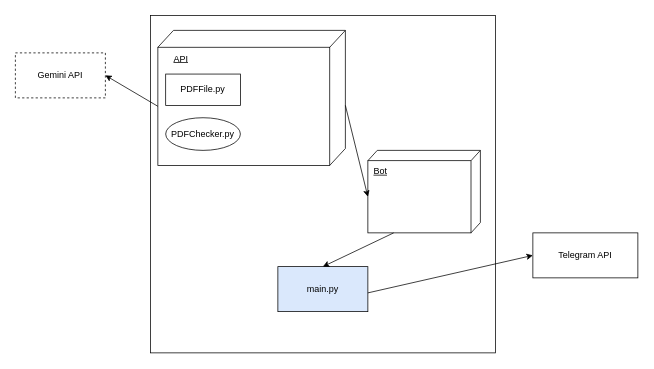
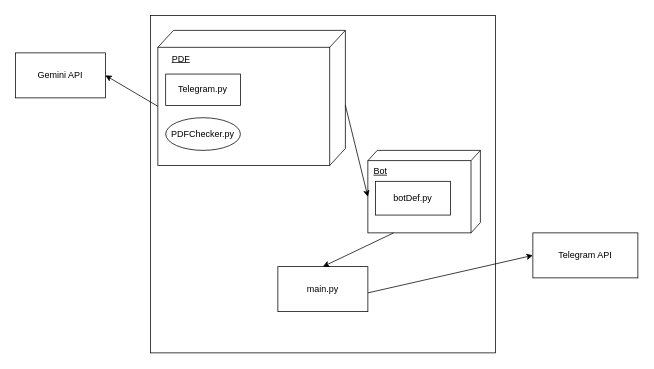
  <mxCell id="0" />
  <mxCell id="1" parent="0" />
  <mxCell id="2" value="" style="rounded=0;whiteSpace=wrap;html=1;" vertex="1" parent="1"><mxGeometry x="200" y="20" width="460" height="450" as="geometry" /></mxCell>
  <mxCell id="3" value="" style="group" vertex="1" connectable="0" parent="1"><mxGeometry x="210" y="40" width="250" height="180" as="geometry" /></mxCell>
  <mxCell id="4" value="" style="rounded=0;whiteSpace=wrap;html=1;" vertex="1" parent="3"><mxGeometry y="22.5" width="229.167" height="157.5" as="geometry" /></mxCell>
  <mxCell id="5" value="" style="endArrow=none;html=1;rounded=0;" edge="1" parent="3"><mxGeometry width="50" height="50" relative="1" as="geometry"><mxPoint y="22.5" as="sourcePoint" /><mxPoint x="20.833" as="targetPoint" /></mxGeometry></mxCell>
  <mxCell id="6" value="" style="endArrow=none;html=1;rounded=0;exitX=1;exitY=0;exitDx=0;exitDy=0;" edge="1" parent="3" source="4"><mxGeometry width="50" height="50" relative="1" as="geometry"><mxPoint x="145.833" y="112.5" as="sourcePoint" /><mxPoint x="250.0" as="targetPoint" /></mxGeometry></mxCell>
  <mxCell id="7" value="" style="endArrow=none;html=1;rounded=0;" edge="1" parent="3"><mxGeometry width="50" height="50" relative="1" as="geometry"><mxPoint x="229.167" y="180" as="sourcePoint" /><mxPoint x="250.0" y="157.5" as="targetPoint" /></mxGeometry></mxCell>
  <mxCell id="8" value="" style="endArrow=none;html=1;rounded=0;" edge="1" parent="3"><mxGeometry width="50" height="50" relative="1" as="geometry"><mxPoint x="20.833" as="sourcePoint" /><mxPoint x="250.0" as="targetPoint" /></mxGeometry></mxCell>
  <mxCell id="9" value="" style="endArrow=none;html=1;rounded=0;" edge="1" parent="3"><mxGeometry width="50" height="50" relative="1" as="geometry"><mxPoint x="250.0" y="157.5" as="sourcePoint" /><mxPoint x="250.0" as="targetPoint" /></mxGeometry></mxCell>
- <mxCell id="10" value="&lt;u&gt;API&lt;/u&gt;" style="text;html=1;align=center;verticalAlign=middle;whiteSpace=wrap;rounded=0;" vertex="1" parent="3"><mxGeometry x="-15.625" y="15.0" width="93.75" height="45" as="geometry" /></mxCell>
- <mxCell id="11" value="PDFFile.py" style="rounded=0;whiteSpace=wrap;html=1;" vertex="1" parent="3"><mxGeometry x="10.42" y="58.24" width="99.58" height="41.76" as="geometry" /></mxCell>
+ <mxCell id="10" value="&lt;u&gt;PDF&lt;/u&gt;" style="text;html=1;align=center;verticalAlign=middle;whiteSpace=wrap;rounded=0;" vertex="1" parent="3"><mxGeometry x="-15.625" y="15.0" width="93.75" height="45" as="geometry" /></mxCell>
+ <mxCell id="11" value="Telegram.py" style="rounded=0;whiteSpace=wrap;html=1;" vertex="1" parent="3"><mxGeometry x="10.42" y="58.24" width="99.58" height="41.76" as="geometry" /></mxCell>
  <mxCell id="12" value="PDFChecker.py" style="ellipse;whiteSpace=wrap;html=1;" vertex="1" parent="3"><mxGeometry x="10.42" y="116.47" width="99.58" height="43.53" as="geometry" /></mxCell>
  <mxCell id="13" value="" style="group" vertex="1" connectable="0" parent="1"><mxGeometry x="490" y="200" width="150" height="110" as="geometry" /></mxCell>
  <mxCell id="14" value="" style="rounded=0;whiteSpace=wrap;html=1;" vertex="1" parent="13"><mxGeometry y="13.75" width="137.5" height="96.25" as="geometry" /></mxCell>
  <mxCell id="15" value="" style="endArrow=none;html=1;rounded=0;" edge="1" parent="13"><mxGeometry width="50" height="50" relative="1" as="geometry"><mxPoint y="13.75" as="sourcePoint" /><mxPoint x="12.5" as="targetPoint" /></mxGeometry></mxCell>
  <mxCell id="16" value="" style="endArrow=none;html=1;rounded=0;exitX=1;exitY=0;exitDx=0;exitDy=0;" edge="1" parent="13" source="14"><mxGeometry width="50" height="50" relative="1" as="geometry"><mxPoint x="87.5" y="68.75" as="sourcePoint" /><mxPoint x="150" as="targetPoint" /></mxGeometry></mxCell>
  <mxCell id="17" value="" style="endArrow=none;html=1;rounded=0;" edge="1" parent="13"><mxGeometry width="50" height="50" relative="1" as="geometry"><mxPoint x="137.5" y="110" as="sourcePoint" /><mxPoint x="150" y="96.25" as="targetPoint" /></mxGeometry></mxCell>
  <mxCell id="18" value="" style="endArrow=none;html=1;rounded=0;" edge="1" parent="13"><mxGeometry width="50" height="50" relative="1" as="geometry"><mxPoint x="12.5" as="sourcePoint" /><mxPoint x="150" as="targetPoint" /></mxGeometry></mxCell>
  <mxCell id="19" value="" style="endArrow=none;html=1;rounded=0;" edge="1" parent="13"><mxGeometry width="50" height="50" relative="1" as="geometry"><mxPoint x="150" y="96.25" as="sourcePoint" /><mxPoint x="150" as="targetPoint" /></mxGeometry></mxCell>
  <mxCell id="20" value="&lt;u&gt;Bot&lt;/u&gt;" style="text;html=1;align=center;verticalAlign=middle;whiteSpace=wrap;rounded=0;" vertex="1" parent="13"><mxGeometry x="-8.333" y="13.75" width="50" height="27.5" as="geometry" /></mxCell>
- <mxCell id="22" value="main.py" style="rounded=0;whiteSpace=wrap;html=1;fillColor=#dae8fc;" vertex="1" parent="1"><mxGeometry x="370" y="355" width="120" height="60" as="geometry" /></mxCell>
+ <mxCell id="21" value="botDef.py" style="rounded=0;whiteSpace=wrap;html=1;" vertex="1" parent="13"><mxGeometry x="10" y="41.25" width="100" height="45" as="geometry" /></mxCell>
+ <mxCell id="22" value="main.py" style="rounded=0;whiteSpace=wrap;html=1;" vertex="1" parent="1"><mxGeometry x="370" y="355" width="120" height="60" as="geometry" /></mxCell>
  <mxCell id="23" value="" style="endArrow=classic;html=1;rounded=0;entryX=0;entryY=0.5;entryDx=0;entryDy=0;" edge="1" parent="1" target="14"><mxGeometry width="50" height="50" relative="1" as="geometry"><mxPoint x="460" y="140" as="sourcePoint" /><mxPoint x="510" y="90" as="targetPoint" /></mxGeometry></mxCell>
  <mxCell id="24" value="" style="endArrow=classic;html=1;rounded=0;entryX=0.5;entryY=0;entryDx=0;entryDy=0;exitX=0.25;exitY=1;exitDx=0;exitDy=0;" edge="1" parent="1" source="14" target="22"><mxGeometry width="50" height="50" relative="1" as="geometry"><mxPoint x="540" y="410" as="sourcePoint" /><mxPoint x="590" y="360" as="targetPoint" /></mxGeometry></mxCell>
  <mxCell id="25" value="Telegram API" style="rounded=0;whiteSpace=wrap;html=1;" vertex="1" parent="1"><mxGeometry x="710" y="310" width="140" height="60" as="geometry" /></mxCell>
  <mxCell id="26" value="" style="endArrow=classic;html=1;rounded=0;entryX=0;entryY=0.5;entryDx=0;entryDy=0;" edge="1" parent="1" target="25"><mxGeometry width="50" height="50" relative="1" as="geometry"><mxPoint x="490" y="390" as="sourcePoint" /><mxPoint x="540" y="340" as="targetPoint" /></mxGeometry></mxCell>
- <mxCell id="27" value="Gemini API" style="rounded=0;whiteSpace=wrap;html=1;dashed=1;" vertex="1" parent="1"><mxGeometry x="20" y="70" width="120" height="60" as="geometry" /></mxCell>
+ <mxCell id="27" value="Gemini API" style="rounded=0;whiteSpace=wrap;html=1;" vertex="1" parent="1"><mxGeometry x="20" y="70" width="120" height="60" as="geometry" /></mxCell>
  <mxCell id="28" value="" style="endArrow=classic;html=1;rounded=0;entryX=1;entryY=0.5;entryDx=0;entryDy=0;exitX=0;exitY=0.5;exitDx=0;exitDy=0;" edge="1" parent="1" source="4" target="27"><mxGeometry width="50" height="50" relative="1" as="geometry"><mxPoint x="120" y="240" as="sourcePoint" /><mxPoint x="170" y="190" as="targetPoint" /></mxGeometry></mxCell>
